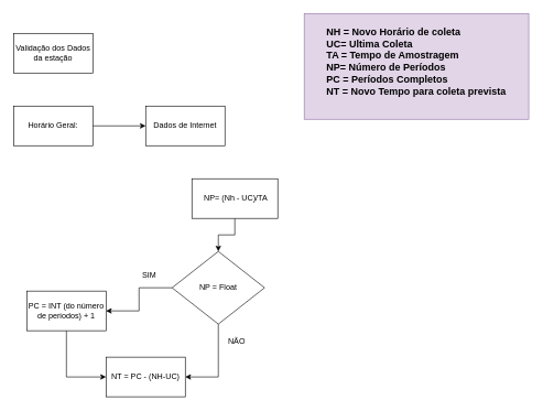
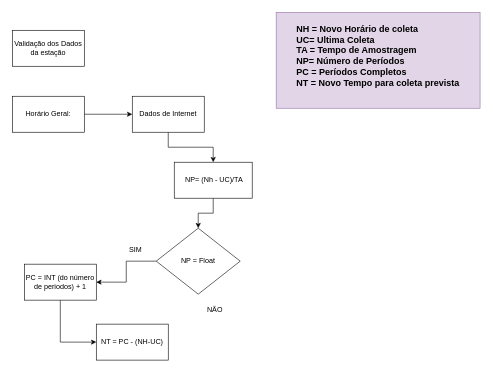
  <mxCell id="0" />
  <mxCell id="1" parent="0" />
  <mxCell id="2" value="" style="edgeStyle=orthogonalEdgeStyle;rounded=0;orthogonalLoop=1;jettySize=auto;html=1;" edge="1" parent="1" source="3" target="6"><mxGeometry relative="1" as="geometry" /></mxCell>
  <mxCell id="3" value="Horário Geral:" style="rounded=0;whiteSpace=wrap;html=1;" vertex="1" parent="1"><mxGeometry x="20" y="160" width="120" height="60" as="geometry" /></mxCell>
  <mxCell id="4" value="Validação dos Dados da estação" style="rounded=0;whiteSpace=wrap;html=1;" vertex="1" parent="1"><mxGeometry x="20" y="50" width="120" height="60" as="geometry" /></mxCell>
+ <mxCell id="5" value="" style="edgeStyle=orthogonalEdgeStyle;rounded=0;orthogonalLoop=1;jettySize=auto;html=1;" edge="1" parent="1" source="6" target="8"><mxGeometry relative="1" as="geometry" /></mxCell>
  <mxCell id="6" value="Dados de Internet" style="whiteSpace=wrap;html=1;rounded=0;" vertex="1" parent="1"><mxGeometry x="220" y="160" width="120" height="60" as="geometry" /></mxCell>
  <mxCell id="7" value="" style="edgeStyle=orthogonalEdgeStyle;rounded=0;orthogonalLoop=1;jettySize=auto;html=1;" edge="1" parent="1" source="8" target="11"><mxGeometry relative="1" as="geometry" /></mxCell>
  <mxCell id="8" value="&amp;nbsp;NP= (Nh - UC)/TA" style="whiteSpace=wrap;html=1;rounded=0;" vertex="1" parent="1"><mxGeometry x="290" y="270" width="130" height="60" as="geometry" /></mxCell>
- <mxCell id="9" style="edgeStyle=orthogonalEdgeStyle;rounded=0;orthogonalLoop=1;jettySize=auto;html=1;entryX=1;entryY=0.5;entryDx=0;entryDy=0;" edge="1" parent="1" source="11" target="14"><mxGeometry relative="1" as="geometry" /></mxCell>
  <mxCell id="10" style="edgeStyle=orthogonalEdgeStyle;rounded=0;orthogonalLoop=1;jettySize=auto;html=1;entryX=1;entryY=0.5;entryDx=0;entryDy=0;" edge="1" parent="1" source="11" target="13"><mxGeometry relative="1" as="geometry" /></mxCell>
  <mxCell id="11" value="NP = Float" style="rhombus;whiteSpace=wrap;html=1;" vertex="1" parent="1"><mxGeometry x="260" y="380" width="140" height="110" as="geometry" /></mxCell>
  <mxCell id="12" value="" style="edgeStyle=orthogonalEdgeStyle;rounded=0;orthogonalLoop=1;jettySize=auto;html=1;entryX=0;entryY=0.5;entryDx=0;entryDy=0;" edge="1" parent="1" source="13" target="14"><mxGeometry relative="1" as="geometry"><mxPoint x="50" y="650" as="targetPoint" /></mxGeometry></mxCell>
  <mxCell id="13" value="PC = INT (do número de periodos) + 1" style="rounded=0;whiteSpace=wrap;html=1;" vertex="1" parent="1"><mxGeometry x="40" y="440" width="120" height="60" as="geometry" /></mxCell>
  <mxCell id="14" value="NT = PC - (NH-UC)" style="whiteSpace=wrap;html=1;rounded=0;" vertex="1" parent="1"><mxGeometry x="160" y="540" width="120" height="60" as="geometry" /></mxCell>
  <mxCell id="15" value="SIM" style="text;html=1;strokeColor=none;fillColor=none;spacing=5;spacingTop=-20;whiteSpace=wrap;overflow=hidden;rounded=0;" vertex="1" parent="1"><mxGeometry x="210" y="420" width="40" height="40" as="geometry" /></mxCell>
  <mxCell id="16" value="NÃO" style="text;html=1;strokeColor=none;fillColor=none;spacing=5;spacingTop=-20;whiteSpace=wrap;overflow=hidden;rounded=0;" vertex="1" parent="1"><mxGeometry x="340" y="520" width="40" as="geometry" /></mxCell>
  <mxCell id="17" value="&lt;div style=&quot;font-size: 15px&quot; align=&quot;justify&quot;&gt;&lt;b&gt;&lt;font style=&quot;font-size: 15px&quot;&gt;NH = Novo Horário de coleta&lt;/font&gt;&lt;/b&gt;&lt;/div&gt;&lt;div style=&quot;font-size: 15px&quot; align=&quot;justify&quot;&gt;&lt;b&gt;&lt;font style=&quot;font-size: 15px&quot;&gt;UC= Ultima Coleta &lt;br&gt;&lt;/font&gt;&lt;/b&gt;&lt;/div&gt;&lt;div style=&quot;font-size: 15px&quot; align=&quot;justify&quot;&gt;&lt;b&gt;&lt;font style=&quot;font-size: 15px&quot;&gt;TA = Tempo de Amostragem&lt;/font&gt;&lt;/b&gt;&lt;/div&gt;&lt;div style=&quot;font-size: 15px&quot; align=&quot;justify&quot;&gt;&lt;b&gt;&lt;font style=&quot;font-size: 15px&quot;&gt;NP= Número de Períodos&lt;/font&gt;&lt;/b&gt;&lt;/div&gt;&lt;div style=&quot;font-size: 15px&quot; align=&quot;justify&quot;&gt;&lt;b&gt;&lt;font style=&quot;font-size: 15px&quot;&gt;PC = Períodos Completos&lt;/font&gt;&lt;/b&gt;&lt;/div&gt;&lt;div style=&quot;font-size: 15px&quot; align=&quot;justify&quot;&gt;&lt;b&gt;&lt;font style=&quot;font-size: 15px&quot;&gt;NT = Novo Tempo para coleta prevista&lt;br&gt;&lt;/font&gt;&lt;/b&gt;&lt;/div&gt;&lt;div&gt;&lt;b&gt;&lt;br&gt;&lt;/b&gt;&lt;/div&gt;" style="text;html=1;align=center;verticalAlign=middle;whiteSpace=wrap;rounded=0;fillColor=#e1d5e7;strokeColor=#9673a6;" vertex="1" parent="1"><mxGeometry x="460" y="20" width="340" height="160" as="geometry" /></mxCell>
